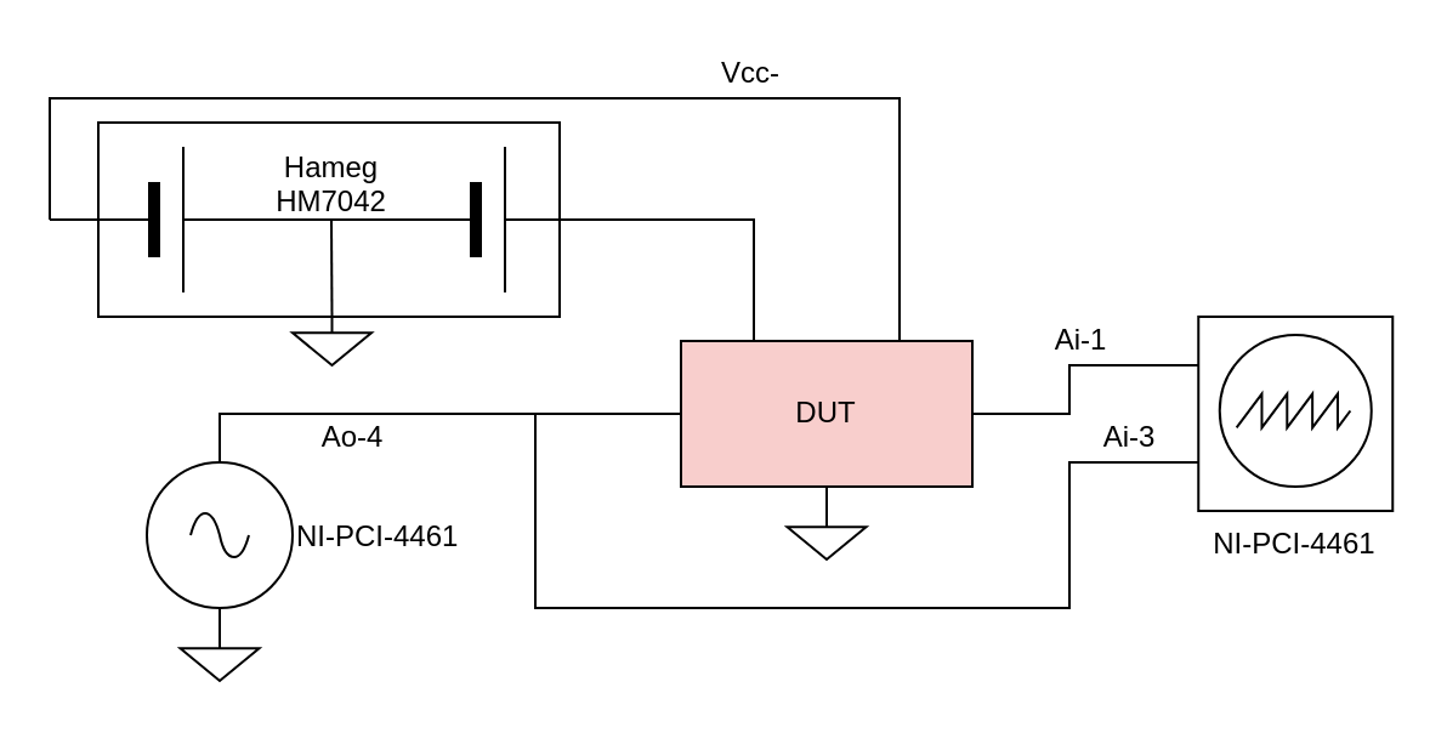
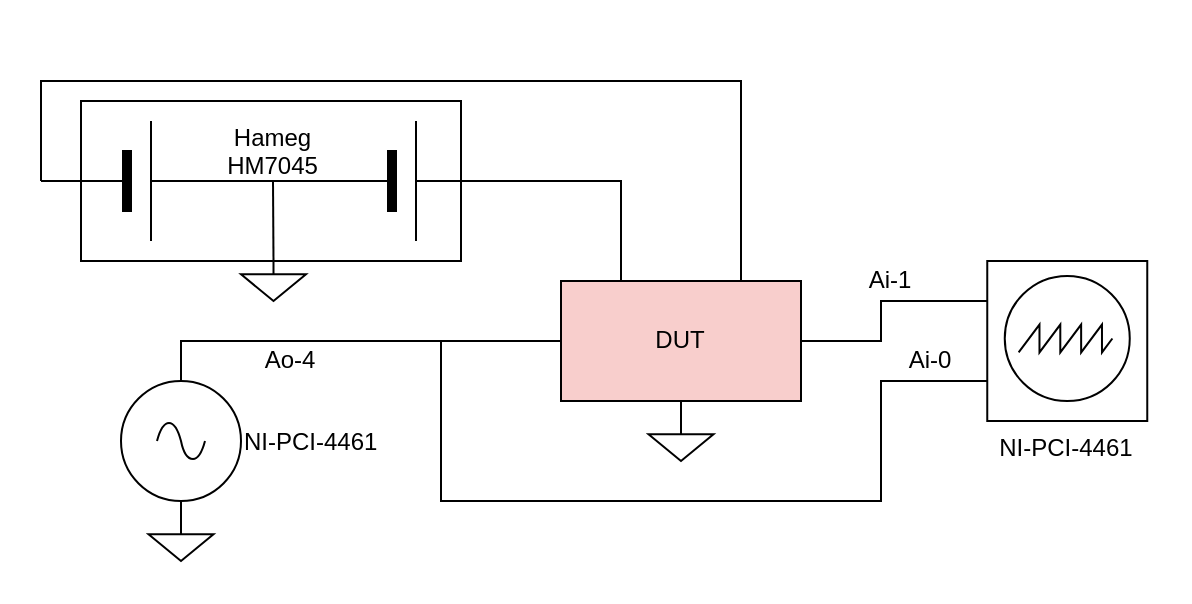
  <mxCell id="0" />
  <mxCell id="1" parent="0" />
  <mxCell id="2" value="NI-PCI-4461" style="pointerEvents=1;verticalLabelPosition=middle;shadow=0;dashed=0;align=left;verticalAlign=middle;shape=mxgraph.electrical.signal_sources.source;aspect=fixed;points=[[0.5,0,0],[1,0.5,0],[0.5,1,0],[0,0.5,0]];elSignalType=ac;labelPosition=right;" vertex="1" parent="1"><mxGeometry x="60" y="190" width="60" height="60" as="geometry" /></mxCell>
  <mxCell id="3" value="" style="pointerEvents=1;verticalLabelPosition=bottom;shadow=0;dashed=0;align=center;verticalAlign=top;shape=mxgraph.electrical.signal_sources.signal_ground;" vertex="1" parent="1"><mxGeometry x="73.75" y="260" width="32.5" height="20" as="geometry" /></mxCell>
  <mxCell id="4" value="DUT" style="rounded=0;whiteSpace=wrap;fillColor=#f8cecc;" vertex="1" parent="1"><mxGeometry x="280" y="140" width="120" height="60" as="geometry" /></mxCell>
  <mxCell id="5" value="" style="endArrow=none;rounded=0;exitX=0.5;exitY=0;exitDx=0;exitDy=0;exitPerimeter=0;entryX=0.5;entryY=1;entryDx=0;entryDy=0;entryPerimeter=0;" edge="1" parent="1" source="3" target="2"><mxGeometry width="50" height="50" relative="1" as="geometry"><mxPoint x="250" y="310" as="sourcePoint" /><mxPoint x="300" y="260" as="targetPoint" /></mxGeometry></mxCell>
  <mxCell id="6" value="" style="pointerEvents=1;verticalLabelPosition=bottom;shadow=0;dashed=0;align=center;verticalAlign=top;shape=mxgraph.electrical.signal_sources.signal_ground;" vertex="1" parent="1"><mxGeometry x="323.75" y="210" width="32.5" height="20" as="geometry" /></mxCell>
  <mxCell id="7" value="" style="endArrow=none;rounded=0;exitX=0.5;exitY=0;exitDx=0;exitDy=0;exitPerimeter=0;entryX=0.5;entryY=1;entryDx=0;entryDy=0;" edge="1" parent="1" source="6" target="4"><mxGeometry width="50" height="50" relative="1" as="geometry"><mxPoint x="440" y="290" as="sourcePoint" /><mxPoint x="490" y="240" as="targetPoint" /></mxGeometry></mxCell>
  <mxCell id="8" value="" style="endArrow=none;rounded=0;exitX=0.5;exitY=0;exitDx=0;exitDy=0;exitPerimeter=0;entryX=0;entryY=0.5;entryDx=0;entryDy=0;" edge="1" parent="1" source="2" target="4"><mxGeometry width="50" height="50" relative="1" as="geometry"><mxPoint x="510" y="290" as="sourcePoint" /><mxPoint x="560" y="240" as="targetPoint" /><Array as="points"><mxPoint x="90" y="170" /></Array></mxGeometry></mxCell>
  <mxCell id="9" value="" style="verticalLabelPosition=middle;shadow=0;dashed=0;align=left;fillColor=strokeColor;verticalAlign=middle;strokeWidth=1;shape=mxgraph.electrical.miscellaneous.monocell_battery;rotation=0;labelPosition=right;textDirection=ltr;" vertex="1" parent="1"><mxGeometry x="152.5" y="60" width="100" height="60" as="geometry" /></mxCell>
- <mxCell id="10" value="Hameg&#10;HM7042" style="text;align=center;verticalAlign=middle;rounded=0;" vertex="1" parent="1"><mxGeometry x="106.25" y="60" width="60" height="30" as="geometry" /></mxCell>
+ <mxCell id="10" value="Hameg&#10;HM7045" style="text;align=center;verticalAlign=middle;rounded=0;" vertex="1" parent="1"><mxGeometry x="106.25" y="60" width="60" height="30" as="geometry" /></mxCell>
  <mxCell id="11" value="" style="verticalLabelPosition=middle;shadow=0;dashed=0;align=left;fillColor=strokeColor;verticalAlign=middle;strokeWidth=1;shape=mxgraph.electrical.miscellaneous.monocell_battery;rotation=0;labelPosition=right;textDirection=ltr;" vertex="1" parent="1"><mxGeometry x="20" y="60" width="100" height="60" as="geometry" /></mxCell>
  <mxCell id="12" value="" style="endArrow=none;html=1;rounded=0;entryX=0;entryY=0.5;entryDx=0;entryDy=0;entryPerimeter=0;exitX=1;exitY=0.5;exitDx=0;exitDy=0;exitPerimeter=0;" edge="1" parent="1" source="11" target="9"><mxGeometry width="50" height="50" relative="1" as="geometry"><mxPoint x="90" y="150" as="sourcePoint" /><mxPoint x="140" y="100" as="targetPoint" /></mxGeometry></mxCell>
  <mxCell id="13" value="" style="pointerEvents=1;verticalLabelPosition=bottom;shadow=0;dashed=0;align=center;verticalAlign=top;shape=mxgraph.electrical.signal_sources.signal_ground;" vertex="1" parent="1"><mxGeometry x="120" y="130" width="32.5" height="20" as="geometry" /></mxCell>
  <mxCell id="14" value="" style="endArrow=none;html=1;rounded=0;entryX=0.5;entryY=0;entryDx=0;entryDy=0;entryPerimeter=0;" edge="1" parent="1" target="13"><mxGeometry width="50" height="50" relative="1" as="geometry"><mxPoint x="136" y="90" as="sourcePoint" /><mxPoint x="200" y="110" as="targetPoint" /></mxGeometry></mxCell>
  <mxCell id="15" value="" style="endArrow=none;html=1;rounded=0;exitX=1;exitY=0.5;exitDx=0;exitDy=0;exitPerimeter=0;entryX=0.25;entryY=0;entryDx=0;entryDy=0;" edge="1" parent="1" source="9" target="4"><mxGeometry width="50" height="50" relative="1" as="geometry"><mxPoint x="150" y="170" as="sourcePoint" /><mxPoint x="380" y="90" as="targetPoint" /><Array as="points"><mxPoint x="310" y="90" /></Array></mxGeometry></mxCell>
  <mxCell id="16" value="" style="endArrow=none;html=1;rounded=0;entryX=0;entryY=0.5;entryDx=0;entryDy=0;entryPerimeter=0;exitX=0.75;exitY=0;exitDx=0;exitDy=0;" edge="1" parent="1" source="4" target="11"><mxGeometry width="50" height="50" relative="1" as="geometry"><mxPoint x="150" y="170" as="sourcePoint" /><mxPoint x="200" y="120" as="targetPoint" /><Array as="points"><mxPoint x="370" y="40" /><mxPoint x="20" y="40" /></Array></mxGeometry></mxCell>
- <mxCell id="17" value="Vcc-" style="text;html=1;align=center;verticalAlign=middle;whiteSpace=wrap;rounded=0;" vertex="1" parent="1"><mxGeometry x="294" y="20" width="30" height="20" as="geometry" /></mxCell>
  <mxCell id="18" value="" style="perimeter=ellipsePerimeter;verticalLabelPosition=bottom;shadow=0;dashed=0;align=center;html=1;verticalAlign=top;shape=mxgraph.electrical.instruments.oscilloscope;" vertex="1" parent="1"><mxGeometry x="500" y="137.5" width="66.25" height="62.5" as="geometry" /></mxCell>
  <mxCell id="19" value="" style="endArrow=none;html=1;rounded=0;entryX=0;entryY=0.25;entryDx=0;entryDy=0;exitX=1;exitY=0.5;exitDx=0;exitDy=0;" edge="1" parent="1" source="4" target="21"><mxGeometry width="50" height="50" relative="1" as="geometry"><mxPoint x="440" y="220" as="sourcePoint" /><mxPoint x="470" y="160" as="targetPoint" /><Array as="points"><mxPoint x="440" y="170" /><mxPoint x="440" y="150" /></Array></mxGeometry></mxCell>
  <mxCell id="20" value="" style="rounded=0;fontColor=none;noLabel=1;fillColor=none;" vertex="1" parent="1"><mxGeometry x="40" y="50" width="190" height="80" as="geometry" /></mxCell>
  <mxCell id="21" value="&lt;span style=&quot;text-align: left; text-wrap: nowrap;&quot;&gt;NI-PCI-4461&lt;/span&gt;" style="rounded=0;whiteSpace=wrap;html=1;fillColor=none;labelPosition=center;verticalLabelPosition=bottom;align=center;verticalAlign=top;" vertex="1" parent="1"><mxGeometry x="493.13" y="130" width="80" height="80" as="geometry" /></mxCell>
  <mxCell id="22" value="" style="endArrow=none;html=1;rounded=0;exitX=0;exitY=0.75;exitDx=0;exitDy=0;" edge="1" parent="1" source="21"><mxGeometry width="50" height="50" relative="1" as="geometry"><mxPoint x="450" y="190" as="sourcePoint" /><mxPoint x="220" y="170" as="targetPoint" /><Array as="points"><mxPoint x="440" y="190" /><mxPoint x="440" y="250" /><mxPoint x="220" y="250" /></Array></mxGeometry></mxCell>
  <mxCell id="23" value="Ao-4" style="text;html=1;align=center;verticalAlign=middle;whiteSpace=wrap;rounded=0;" vertex="1" parent="1"><mxGeometry x="130" y="170" width="30" height="20" as="geometry" /></mxCell>
  <mxCell id="24" value="Ai-1" style="text;html=1;align=center;verticalAlign=middle;whiteSpace=wrap;rounded=0;" vertex="1" parent="1"><mxGeometry x="430" y="130" width="30" height="20" as="geometry" /></mxCell>
- <mxCell id="25" value="Ai-3" style="text;html=1;align=center;verticalAlign=middle;whiteSpace=wrap;rounded=0;" vertex="1" parent="1"><mxGeometry x="450" y="170" width="30" height="20" as="geometry" /></mxCell>
+ <mxCell id="25" value="Ai-0" style="text;html=1;align=center;verticalAlign=middle;whiteSpace=wrap;rounded=0;" vertex="1" parent="1"><mxGeometry x="450" y="170" width="30" height="20" as="geometry" /></mxCell>
